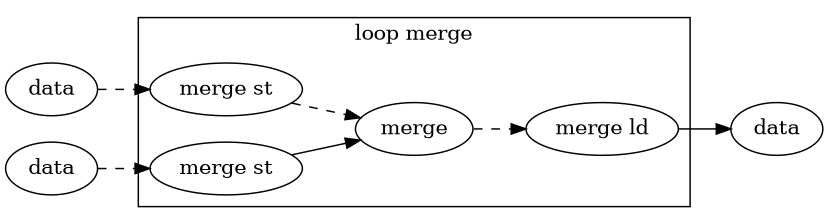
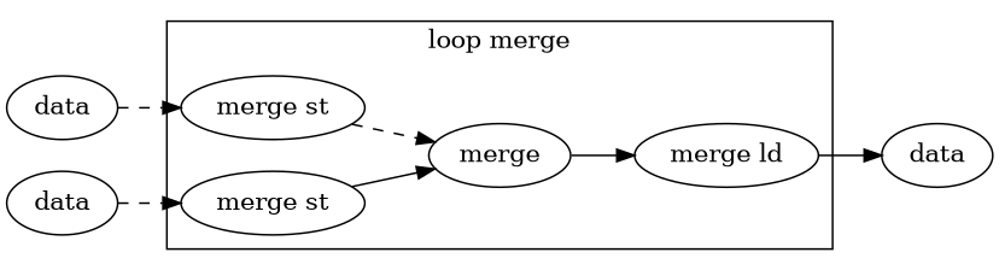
  digraph {
    rankdir=LR
    edge [style=dashed]
    n1 [label="merge st"]
    n2 [label=merge]
    n3 [label="merge st"]
    n4 [label="merge ld"]
    n5 [label=data shape=ellipse]
    n6 [label=data shape=ellipse]
    n7 [label=data shape=ellipse]
    subgraph cluster_1 {
      label="loop merge"
      n1
      n2
      n3
      n4
    }
    n1 -> n2
-   n2 -> n4
+   n2 -> n4 [style=solid]
    n3 -> n2 [style=solid]
    n4 -> n5 [style=solid]
    n6 -> n1
    n7 -> n3
  }
